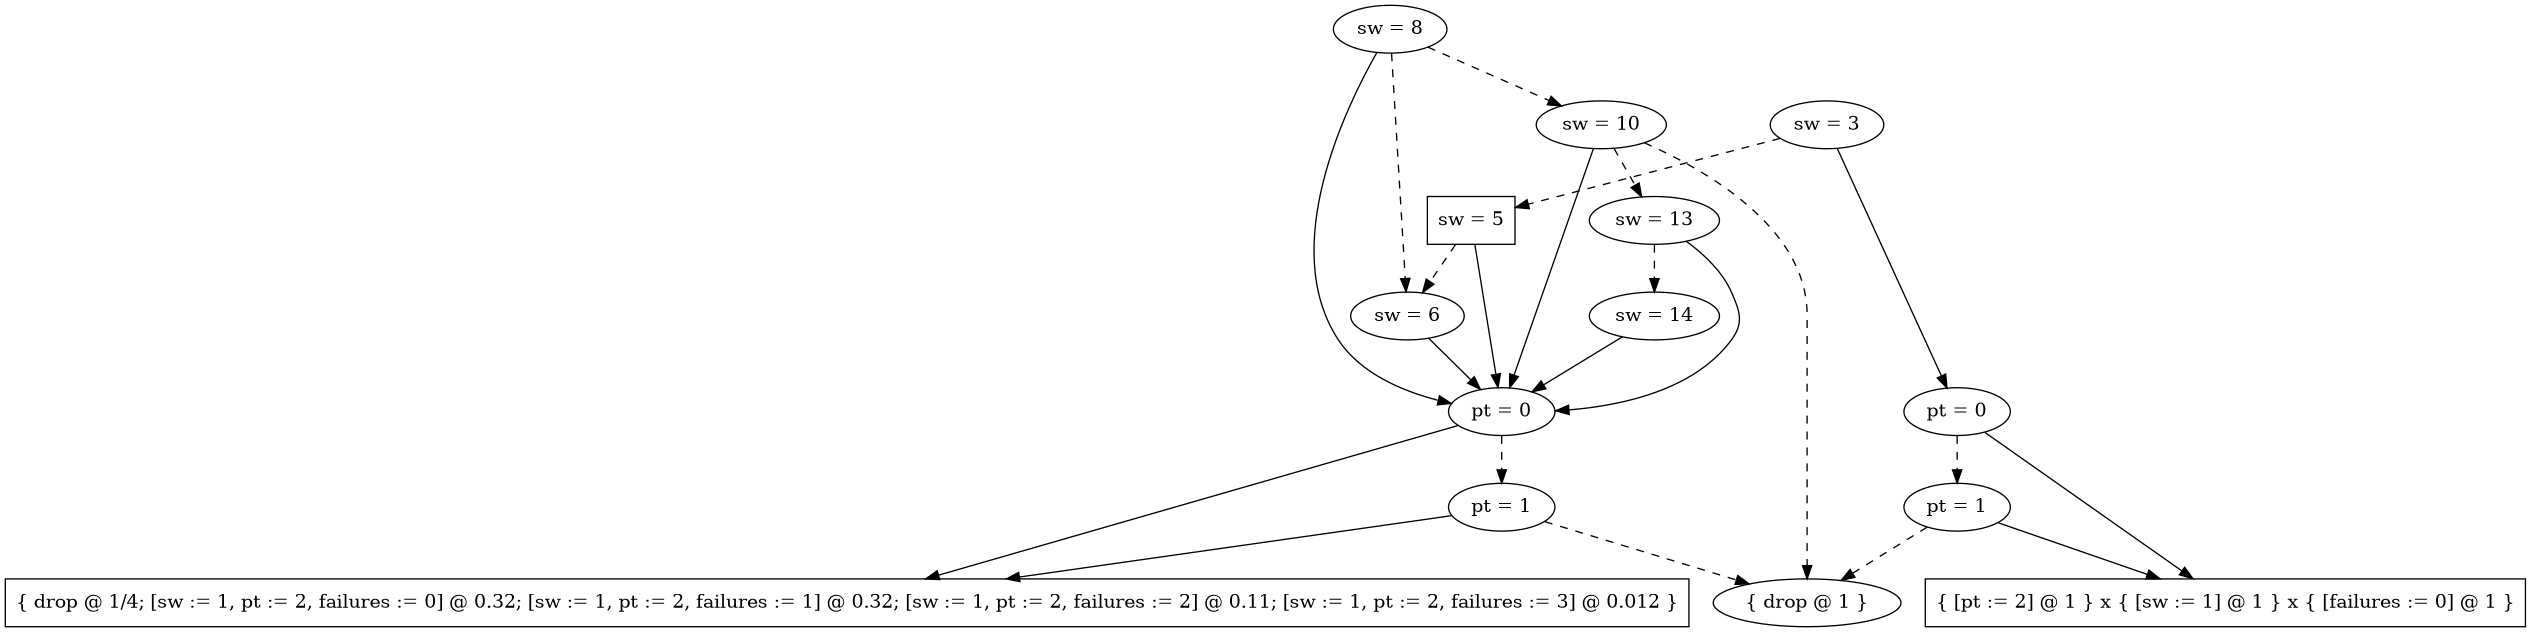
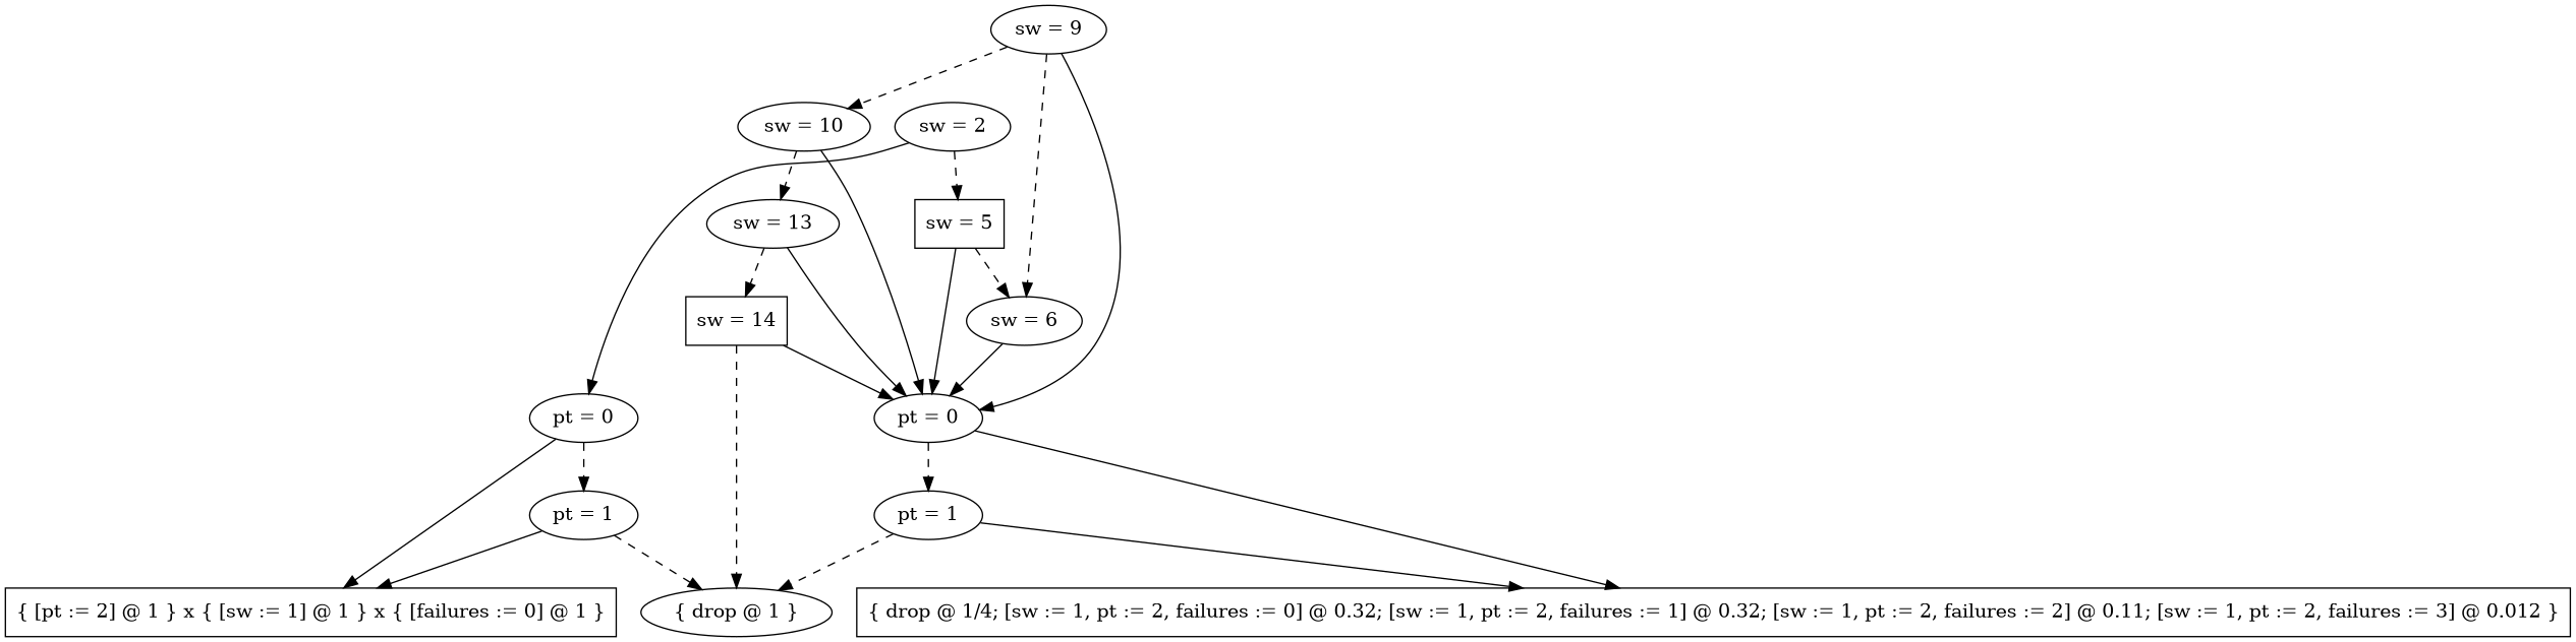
  digraph {
    n1 [label="sw = 10"]
    n2 [label="pt = 1"]
    n3 [label="pt = 1"]
    n4 [label="sw = 5" shape=box]
-   n5 [label="sw = 8"]
-   n6 [label="sw = 3"]
-   n7 [label="sw = 14"]
+   n5 [label="sw = 9"]
+   n6 [label="sw = 2"]
+   n7 [label="sw = 14" shape=box]
    n8 [label="sw = 13"]
    n9 [label="sw = 6"]
    n10 [label="pt = 0"]
    n11 [label="pt = 0"]
    n12 [label="{ [pt := 2] @ 1 } x { [sw := 1] @ 1 } x { [failures := 0] @ 1 }" shape=box]
    n13 [label="{ drop @ 1 }" shape=ellipse]
    n14 [label="{ drop @ 1/4; [sw := 1, pt := 2, failures := 0] @ 0.32; [sw := 1, pt := 2, failures := 1] @ 0.32; [sw := 1, pt := 2, failures := 2] @ 0.11; [sw := 1, pt := 2, failures := 3] @ 0.012 }" shape=box]
    subgraph sub_1 {
      rank=same
      n1
    }
    subgraph sub_2 {
      rank=same
      n2
      n3
    }
    subgraph sub_3 {
      rank=same
      n4
    }
    subgraph sub_4 {
      rank=same
      n5
    }
    subgraph sub_5 {
      rank=same
      n6
    }
    subgraph sub_6 {
      rank=same
      n7
    }
    subgraph sub_7 {
      rank=same
      n8
    }
    subgraph sub_8 {
      rank=same
      n9
    }
    subgraph sub_9 {
      rank=same
      n10
      n11
    }
    n1 -> n8 [style=dashed]
    n1 -> n11
    n2 -> n12
    n2 -> n13 [style=dashed]
    n3 -> n13 [style=dashed]
    n3 -> n14
    n4 -> n9 [style=dashed]
    n4 -> n11
    n5 -> n1 [style=dashed]
    n5 -> n9 [style=dashed]
    n5 -> n11
    n6 -> n4 [style=dashed]
    n6 -> n10
    n7 -> n11
-   n1 -> n13 [style=dashed]
+   n7 -> n13 [style=dashed]
    n8 -> n7 [style=dashed]
    n8 -> n11
    n9 -> n11
    n10 -> n2 [style=dashed]
    n10 -> n12
    n11 -> n3 [style=dashed]
    n11 -> n14
  }
